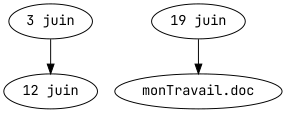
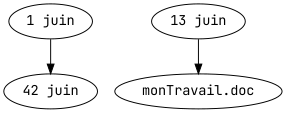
  digraph {
    fontname="JetBrains Mono"
    node [fontname="JetBrains Mono"]
    edge [fontname="JetBrains Mono"]
-   n1 [label="3 juin"]
-   n2 [label="12 juin"]
-   n3 [label="19 juin"]
+   n1 [label="1 juin"]
+   n2 [label="42 juin"]
+   n3 [label="13 juin"]
    n4 [label="monTravail.doc"]
    n1 -> n2
    n3 -> n4
  }
